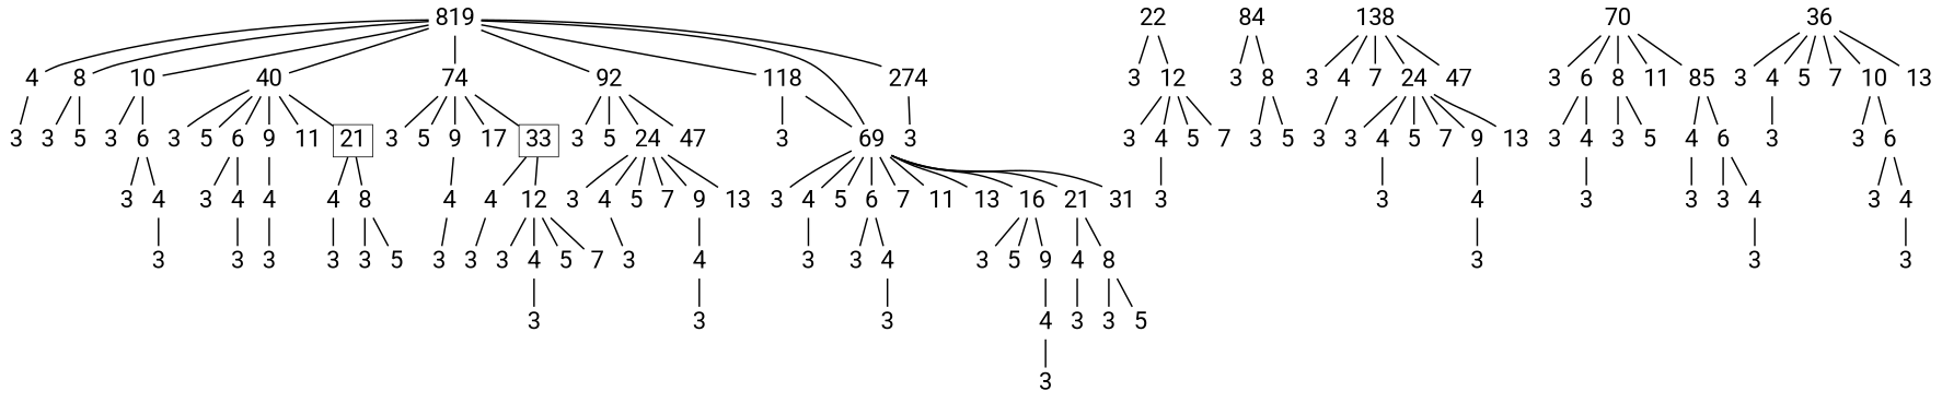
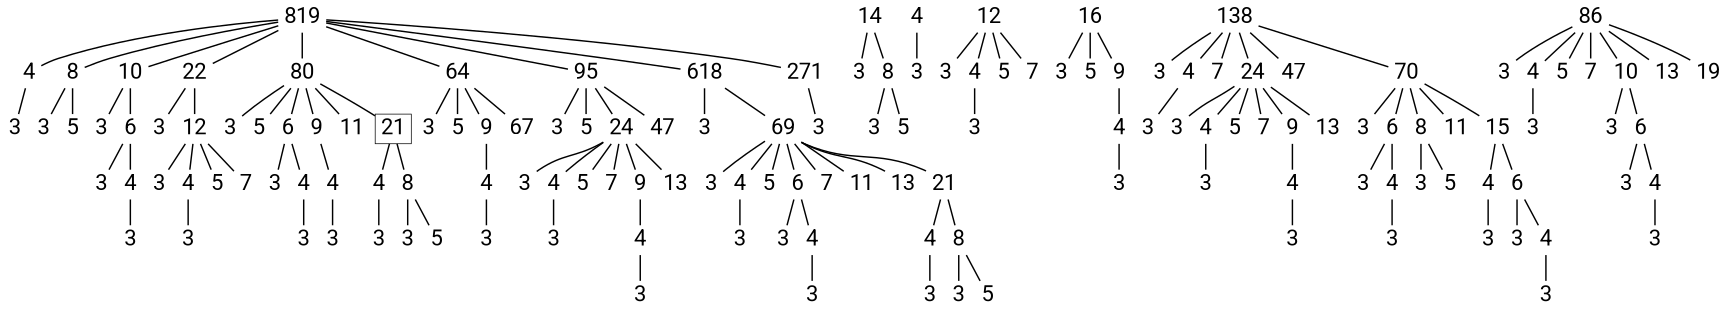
  digraph {
    fontname=Roboto
    nodesep=0.1
    node [fontname=Roboto fontsize=30 shape=plaintext]
    edge [dir=none fontname=Roboto style=bold]
    n1 [height=0.25 label=819 width=0.25]
    n2 [height=0.25 label=4 width=0.25]
    n3 [height=0.25 label=8 width=0.25]
    n4 [height=0.25 label=10 width=0.25]
    n5 [height=0.25 label=22 width=0.25]
-   n6 [height=0.25 label=40 width=0.25]
-   n7 [height=0.25 label=74 width=0.25]
-   n8 [height=0.25 label=92 width=0.25]
-   n9 [height=0.25 label=118 width=0.25]
-   n10 [height=0.25 label=274 width=0.25]
+   n6 [height=0.25 label=80 width=0.25]
+   n7 [height=0.25 label=64 width=0.25]
+   n8 [height=0.25 label=95 width=0.25]
+   n9 [height=0.25 label=618 width=0.25]
+   n10 [height=0.25 label=271 width=0.25]
    n11 [height=0.25 label=3 width=0.25]
    n12 [height=0.25 label=3 width=0.25]
    n13 [height=0.25 label=5 width=0.25]
    n14 [height=0.25 label=3 width=0.25]
    n15 [height=0.25 label=6 width=0.25]
-   n16 [height=0.25 label=84 width=0.25]
+   n16 [height=0.25 label=14 width=0.25]
    n17 [height=0.25 label=3 width=0.25]
    n18 [height=0.25 label=8 width=0.25]
    n19 [height=0.25 label=3 width=0.25]
    n20 [height=0.25 label=12 width=0.25]
    n21 [height=0.25 label=3 width=0.25]
    n22 [height=0.25 label=5 width=0.25]
    n23 [height=0.25 label=6 width=0.25]
    n24 [height=0.25 label=9 width=0.25]
    n25 [height=0.25 label=11 width=0.25]
    n26 [height=0.25 label=21 shape=box width=0.25]
    n27 [height=0.25 label=3 width=0.25]
    n28 [height=0.25 label=5 width=0.25]
    n29 [height=0.25 label=9 width=0.25]
-   n30 [height=0.25 label=17 width=0.25]
-   n31 [height=0.25 label=33 shape=box width=0.25]
+   n30 [height=0.25 label=67 width=0.25]
    n32 [height=0.25 label=3 width=0.25]
    n33 [height=0.25 label=5 width=0.25]
    n34 [height=0.25 label=24 width=0.25]
    n35 [height=0.25 label=47 width=0.25]
    n36 [height=0.25 label=3 width=0.25]
    n37 [height=0.25 label=69 width=0.25]
    n38 [height=0.25 label=3 width=0.25]
    n39 [height=0.25 label=3 width=0.25]
    n40 [height=0.25 label=4 width=0.25]
    n41 [height=0.25 label=3 width=0.25]
    n42 [height=0.25 label=3 width=0.25]
    n43 [height=0.25 label=5 width=0.25]
    n44 [height=0.25 label=3 width=0.25]
    n45 [height=0.25 label=4 width=0.25]
    n46 [height=0.25 label=5 width=0.25]
    n47 [height=0.25 label=7 width=0.25]
    n48 [height=0.25 label=3 width=0.25]
    n49 [height=0.25 label=3 width=0.25]
    n50 [height=0.25 label=4 width=0.25]
    n51 [height=0.25 label=4 width=0.25]
    n52 [height=0.25 label=4 width=0.25]
    n53 [height=0.25 label=8 width=0.25]
    n54 [height=0.25 label=3 width=0.25]
    n55 [height=0.25 label=3 width=0.25]
    n56 [height=0.25 label=3 width=0.25]
    n57 [height=0.25 label=3 width=0.25]
    n58 [height=0.25 label=5 width=0.25]
    n59 [height=0.25 label=4 width=0.25]
    n60 [height=0.25 label=4 width=0.25]
    n61 [height=0.25 label=12 width=0.25]
    n62 [height=0.25 label=3 width=0.25]
    n63 [height=0.25 label=3 width=0.25]
    n64 [height=0.25 label=3 width=0.25]
    n65 [height=0.25 label=4 width=0.25]
    n66 [height=0.25 label=5 width=0.25]
    n67 [height=0.25 label=7 width=0.25]
    n68 [height=0.25 label=3 width=0.25]
    n69 [height=0.25 label=3 width=0.25]
    n70 [height=0.25 label=4 width=0.25]
    n71 [height=0.25 label=5 width=0.25]
    n72 [height=0.25 label=7 width=0.25]
    n73 [height=0.25 label=9 width=0.25]
    n74 [height=0.25 label=13 width=0.25]
    n75 [height=0.25 label=3 width=0.25]
    n76 [height=0.25 label=4 width=0.25]
    n77 [height=0.25 label=3 width=0.25]
    n78 [height=0.25 label=3 width=0.25]
    n79 [height=0.25 label=4 width=0.25]
    n80 [height=0.25 label=5 width=0.25]
    n81 [height=0.25 label=6 width=0.25]
    n82 [height=0.25 label=7 width=0.25]
    n83 [height=0.25 label=11 width=0.25]
    n84 [height=0.25 label=13 width=0.25]
    n85 [height=0.25 label=16 width=0.25]
    n86 [height=0.25 label=21 width=0.25]
-   n87 [height=0.25 label=31 width=0.25]
    n88 [height=0.25 label=3 width=0.25]
    n89 [height=0.25 label=3 width=0.25]
    n90 [height=0.25 label=4 width=0.25]
    n91 [height=0.25 label=3 width=0.25]
    n92 [height=0.25 label=5 width=0.25]
    n93 [height=0.25 label=9 width=0.25]
    n94 [height=0.25 label=4 width=0.25]
    n95 [height=0.25 label=8 width=0.25]
    n96 [height=0.25 label=3 width=0.25]
    n97 [height=0.25 label=4 width=0.25]
    n98 [height=0.25 label=3 width=0.25]
    n99 [height=0.25 label=3 width=0.25]
    n100 [height=0.25 label=3 width=0.25]
    n101 [height=0.25 label=5 width=0.25]
    n102 [height=0.25 label=138 width=0.25]
    n103 [height=0.25 label=3 width=0.25]
    n104 [height=0.25 label=4 width=0.25]
    n105 [height=0.25 label=7 width=0.25]
    n106 [height=0.25 label=24 width=0.25]
    n107 [height=0.25 label=47 width=0.25]
    n108 [height=0.25 label=70 width=0.25]
    n109 [height=0.25 label=3 width=0.25]
    n110 [height=0.25 label=3 width=0.25]
    n111 [height=0.25 label=4 width=0.25]
    n112 [height=0.25 label=5 width=0.25]
    n113 [height=0.25 label=7 width=0.25]
    n114 [height=0.25 label=9 width=0.25]
    n115 [height=0.25 label=13 width=0.25]
    n116 [height=0.25 label=3 width=0.25]
    n117 [height=0.25 label=6 width=0.25]
    n118 [height=0.25 label=8 width=0.25]
    n119 [height=0.25 label=11 width=0.25]
-   n120 [height=0.25 label=85 width=0.25]
+   n120 [height=0.25 label=15 width=0.25]
    n121 [height=0.25 label=3 width=0.25]
    n122 [height=0.25 label=4 width=0.25]
    n123 [height=0.25 label=3 width=0.25]
    n124 [height=0.25 label=3 width=0.25]
    n125 [height=0.25 label=4 width=0.25]
    n126 [height=0.25 label=3 width=0.25]
    n127 [height=0.25 label=5 width=0.25]
    n128 [height=0.25 label=4 width=0.25]
    n129 [height=0.25 label=6 width=0.25]
-   n130 [height=0.25 label=36 width=0.25]
+   n130 [height=0.25 label=86 width=0.25]
    n131 [height=0.25 label=3 width=0.25]
    n132 [height=0.25 label=4 width=0.25]
    n133 [height=0.25 label=5 width=0.25]
    n134 [height=0.25 label=7 width=0.25]
    n135 [height=0.25 label=10 width=0.25]
    n136 [height=0.25 label=13 width=0.25]
+   n137 [height=0.25 label=19 width=0.25]
    n138 [height=0.25 label=3 width=0.25]
    n139 [height=0.25 label=3 width=0.25]
    n140 [height=0.25 label=3 width=0.25]
    n141 [height=0.25 label=4 width=0.25]
    n142 [height=0.25 label=3 width=0.25]
    n143 [height=0.25 label=3 width=0.25]
    n144 [height=0.25 label=3 width=0.25]
    n145 [height=0.25 label=6 width=0.25]
    n146 [height=0.25 label=3 width=0.25]
    n147 [height=0.25 label=4 width=0.25]
    n148 [height=0.25 label=3 width=0.25]
    n1 -> n2
    n1 -> n3
    n1 -> n4
-   n1 -> n37
+   n1 -> n5
    n1 -> n6
    n1 -> n7
    n1 -> n8
    n1 -> n9
    n1 -> n10
    n2 -> n11
    n3 -> n12
    n3 -> n13
    n4 -> n14
    n4 -> n15
    n5 -> n19
    n5 -> n20
    n6 -> n21
    n6 -> n22
    n6 -> n23
    n6 -> n24
    n6 -> n25
    n6 -> n26
    n7 -> n27
    n7 -> n28
    n7 -> n29
    n7 -> n30
-   n7 -> n31
    n8 -> n32
    n8 -> n33
    n8 -> n34
    n8 -> n35
    n9 -> n36
    n9 -> n37
    n10 -> n38
    n15 -> n39
    n15 -> n40
    n16 -> n17
    n16 -> n18
    n18 -> n42
    n18 -> n43
    n20 -> n44
    n20 -> n45
    n20 -> n46
    n20 -> n47
    n23 -> n49
    n23 -> n50
    n24 -> n51
    n26 -> n52
    n26 -> n53
    n29 -> n59
-   n31 -> n60
-   n31 -> n61
    n34 -> n69
    n34 -> n70
    n34 -> n71
    n34 -> n72
    n34 -> n73
    n34 -> n74
    n37 -> n78
    n37 -> n79
    n37 -> n80
    n37 -> n81
    n37 -> n82
    n37 -> n83
    n37 -> n84
-   n37 -> n85
    n37 -> n86
-   n37 -> n87
    n40 -> n41
    n45 -> n48
    n50 -> n54
    n51 -> n55
    n52 -> n56
    n53 -> n57
    n53 -> n58
    n59 -> n62
    n60 -> n63
    n61 -> n64
    n61 -> n65
    n61 -> n66
    n61 -> n67
    n65 -> n68
    n70 -> n75
    n73 -> n76
    n76 -> n77
    n79 -> n88
    n81 -> n89
    n81 -> n90
    n85 -> n91
    n85 -> n92
    n85 -> n93
    n86 -> n94
    n86 -> n95
    n90 -> n96
    n93 -> n97
    n94 -> n99
    n95 -> n100
    n95 -> n101
    n97 -> n98
    n102 -> n103
    n102 -> n104
    n102 -> n105
    n102 -> n106
    n102 -> n107
+   n102 -> n108
    n104 -> n109
    n106 -> n110
    n106 -> n111
    n106 -> n112
    n106 -> n113
    n106 -> n114
    n106 -> n115
    n108 -> n116
    n108 -> n117
    n108 -> n118
    n108 -> n119
    n108 -> n120
    n111 -> n121
    n114 -> n122
    n117 -> n124
    n117 -> n125
    n118 -> n126
    n118 -> n127
    n120 -> n128
    n120 -> n129
    n122 -> n123
    n125 -> n138
    n128 -> n139
    n129 -> n140
    n129 -> n141
    n130 -> n131
    n130 -> n132
    n130 -> n133
    n130 -> n134
    n130 -> n135
    n130 -> n136
+   n130 -> n137
    n132 -> n143
    n135 -> n144
    n135 -> n145
    n141 -> n142
    n145 -> n146
    n145 -> n147
    n147 -> n148
  }
